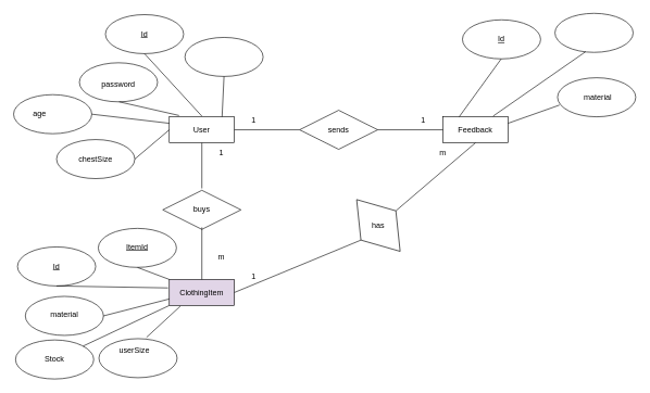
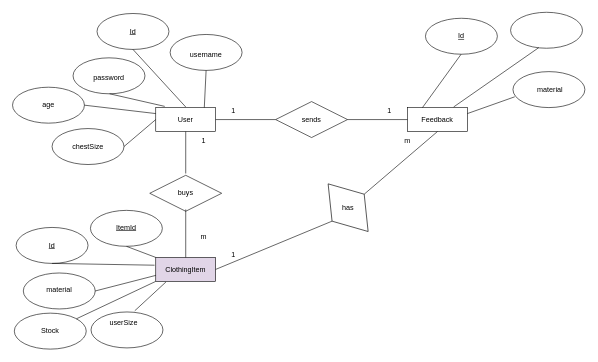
  <mxCell id="0" />
  <mxCell id="1" parent="0" />
  <mxCell id="2" value="sends" style="shape=rhombus;perimeter=rhombusPerimeter;whiteSpace=wrap;html=1;align=center;" vertex="1" parent="1"><mxGeometry x="459" y="169" width="120" height="60" as="geometry" /></mxCell>
  <mxCell id="3" value="User" style="whiteSpace=wrap;html=1;align=center;" vertex="1" parent="1"><mxGeometry x="259" y="179" width="100" height="40" as="geometry" /></mxCell>
  <mxCell id="4" value="" style="line;strokeWidth=1;rotatable=0;dashed=0;labelPosition=right;align=left;verticalAlign=middle;spacingTop=0;spacingLeft=6;points=[];portConstraint=eastwest;" vertex="1" parent="1"><mxGeometry x="359" y="194" width="100" height="10" as="geometry" /></mxCell>
  <mxCell id="5" value="Feedback" style="whiteSpace=wrap;html=1;align=center;" vertex="1" parent="1"><mxGeometry x="679" y="179" width="100" height="40" as="geometry" /></mxCell>
  <mxCell id="6" value="" style="endArrow=none;html=1;rounded=0;entryX=0;entryY=0.5;entryDx=0;entryDy=0;" edge="1" parent="1" target="5"><mxGeometry width="50" height="50" relative="1" as="geometry"><mxPoint x="579" y="199" as="sourcePoint" /><mxPoint x="629" y="149" as="targetPoint" /></mxGeometry></mxCell>
  <mxCell id="7" value="ClothingItem" style="whiteSpace=wrap;html=1;align=center;fillColor=#e1d5e7;" vertex="1" parent="1"><mxGeometry x="259" y="429" width="100" height="40" as="geometry" /></mxCell>
  <mxCell id="8" value="1" style="text;html=1;strokeColor=none;fillColor=none;align=center;verticalAlign=middle;whiteSpace=wrap;rounded=0;" vertex="1" parent="1"><mxGeometry x="359" y="169" width="60" height="30" as="geometry" /></mxCell>
  <mxCell id="9" value="1" style="text;html=1;strokeColor=none;fillColor=none;align=center;verticalAlign=middle;whiteSpace=wrap;rounded=0;" vertex="1" parent="1"><mxGeometry x="619" y="169" width="60" height="30" as="geometry" /></mxCell>
  <mxCell id="10" value="1" style="text;html=1;strokeColor=none;fillColor=none;align=center;verticalAlign=middle;whiteSpace=wrap;rounded=0;" vertex="1" parent="1"><mxGeometry x="309" y="219" width="60" height="30" as="geometry" /></mxCell>
  <mxCell id="11" value="m" style="text;html=1;strokeColor=none;fillColor=none;align=center;verticalAlign=middle;whiteSpace=wrap;rounded=0;" vertex="1" parent="1"><mxGeometry x="309" y="379" width="60" height="30" as="geometry" /></mxCell>
  <mxCell id="12" value="buys" style="shape=rhombus;perimeter=rhombusPerimeter;whiteSpace=wrap;html=1;align=center;" vertex="1" parent="1"><mxGeometry x="249" y="292" width="120" height="60" as="geometry" /></mxCell>
  <mxCell id="13" value="" style="endArrow=none;html=1;rounded=0;entryX=0;entryY=0;entryDx=0;entryDy=0;" edge="1" parent="1" target="10"><mxGeometry width="50" height="50" relative="1" as="geometry"><mxPoint x="309" y="289" as="sourcePoint" /><mxPoint x="629" y="449" as="targetPoint" /></mxGeometry></mxCell>
  <mxCell id="14" value="" style="endArrow=none;html=1;rounded=0;exitX=0.5;exitY=0;exitDx=0;exitDy=0;" edge="1" parent="1" source="7"><mxGeometry width="50" height="50" relative="1" as="geometry"><mxPoint x="259" y="399" as="sourcePoint" /><mxPoint x="309" y="349" as="targetPoint" /></mxGeometry></mxCell>
  <mxCell id="15" value="" style="shape=rhombus;perimeter=rhombusPerimeter;whiteSpace=wrap;html=1;align=center;rotation=50;" vertex="1" parent="1"><mxGeometry x="528.06" y="311.02" width="103.83" height="70" as="geometry" /></mxCell>
  <mxCell id="16" value="" style="endArrow=none;html=1;rounded=0;exitX=0.5;exitY=0;exitDx=0;exitDy=0;" edge="1" parent="1" source="15"><mxGeometry width="50" height="50" relative="1" as="geometry"><mxPoint x="679" y="269" as="sourcePoint" /><mxPoint x="729" y="219" as="targetPoint" /></mxGeometry></mxCell>
  <mxCell id="17" value="" style="endArrow=none;html=1;rounded=0;exitX=1;exitY=0.5;exitDx=0;exitDy=0;entryX=0.5;entryY=1;entryDx=0;entryDy=0;" edge="1" parent="1" source="7" target="15"><mxGeometry width="50" height="50" relative="1" as="geometry"><mxPoint x="479" y="399" as="sourcePoint" /><mxPoint x="529" y="349" as="targetPoint" /></mxGeometry></mxCell>
  <mxCell id="18" value="has" style="text;html=1;strokeColor=none;fillColor=none;align=center;verticalAlign=middle;whiteSpace=wrap;rounded=0;" vertex="1" parent="1"><mxGeometry x="549.97" y="331.02" width="60" height="30" as="geometry" /></mxCell>
  <mxCell id="19" value="1" style="text;html=1;strokeColor=none;fillColor=none;align=center;verticalAlign=middle;whiteSpace=wrap;rounded=0;" vertex="1" parent="1"><mxGeometry x="359" y="409" width="60" height="30" as="geometry" /></mxCell>
  <mxCell id="20" value="m" style="text;html=1;strokeColor=none;fillColor=none;align=center;verticalAlign=middle;whiteSpace=wrap;rounded=0;" vertex="1" parent="1"><mxGeometry x="649" y="219" width="60" height="30" as="geometry" /></mxCell>
  <mxCell id="21" value="" style="ellipse;whiteSpace=wrap;html=1;" vertex="1" parent="1"><mxGeometry x="161" y="22" width="120" height="60" as="geometry" /></mxCell>
  <mxCell id="22" value="" style="endArrow=none;html=1;rounded=0;exitX=0.5;exitY=1;exitDx=0;exitDy=0;" edge="1" parent="1" source="21"><mxGeometry relative="1" as="geometry"><mxPoint x="200" y="60" as="sourcePoint" /><mxPoint x="309" y="178" as="targetPoint" /></mxGeometry></mxCell>
  <mxCell id="23" value="" style="ellipse;whiteSpace=wrap;html=1;" vertex="1" parent="1"><mxGeometry x="283" y="57" width="120" height="60" as="geometry" /></mxCell>
  <mxCell id="24" value="" style="endArrow=none;html=1;rounded=0;exitX=0.5;exitY=1;exitDx=0;exitDy=0;" edge="1" parent="1" source="23"><mxGeometry relative="1" as="geometry"><mxPoint x="271" y="156" as="sourcePoint" /><mxPoint x="340" y="179" as="targetPoint" /></mxGeometry></mxCell>
  <mxCell id="25" value="" style="ellipse;whiteSpace=wrap;html=1;" vertex="1" parent="1"><mxGeometry x="121" y="96" width="120" height="60" as="geometry" /></mxCell>
  <mxCell id="26" value="" style="endArrow=none;html=1;rounded=0;" edge="1" parent="1"><mxGeometry relative="1" as="geometry"><mxPoint x="182" y="156" as="sourcePoint" /><mxPoint x="274" y="177" as="targetPoint" /></mxGeometry></mxCell>
  <mxCell id="27" value="&lt;u&gt;Id&lt;/u&gt;" style="text;html=1;strokeColor=none;fillColor=none;align=center;verticalAlign=middle;whiteSpace=wrap;rounded=0;" vertex="1" parent="1"><mxGeometry x="191" y="37" width="60" height="30" as="geometry" /></mxCell>
+ <mxCell id="28" value="username" style="text;html=1;strokeColor=none;fillColor=none;align=center;verticalAlign=middle;whiteSpace=wrap;rounded=0;" vertex="1" parent="1"><mxGeometry x="313" y="76" width="60" height="30" as="geometry" /></mxCell>
  <mxCell id="29" value="password" style="text;html=1;strokeColor=none;fillColor=none;align=center;verticalAlign=middle;whiteSpace=wrap;rounded=0;" vertex="1" parent="1"><mxGeometry x="151" y="115" width="60" height="30" as="geometry" /></mxCell>
  <mxCell id="30" value="" style="ellipse;whiteSpace=wrap;html=1;" vertex="1" parent="1"><mxGeometry x="20" y="145" width="120" height="60" as="geometry" /></mxCell>
  <mxCell id="31" value="" style="endArrow=none;html=1;rounded=0;entryX=0;entryY=0.25;entryDx=0;entryDy=0;exitX=1;exitY=0.5;exitDx=0;exitDy=0;" edge="1" parent="1" source="30" target="3"><mxGeometry relative="1" as="geometry"><mxPoint x="185" y="223" as="sourcePoint" /><mxPoint x="277" y="244" as="targetPoint" /></mxGeometry></mxCell>
- <mxCell id="32" value="age" style="text;html=1;strokeColor=none;fillColor=none;align=center;verticalAlign=middle;whiteSpace=wrap;rounded=0;" vertex="1" parent="1"><mxGeometry x="30" y="160" width="60" height="30" as="geometry" /></mxCell>
+ <mxCell id="32" value="age" style="text;html=1;strokeColor=none;fillColor=none;align=center;verticalAlign=middle;whiteSpace=wrap;rounded=0;" vertex="1" parent="1"><mxGeometry x="50" y="160" width="60" height="30" as="geometry" /></mxCell>
  <mxCell id="33" value="" style="ellipse;whiteSpace=wrap;html=1;" vertex="1" parent="1"><mxGeometry x="86" y="214" width="120" height="60" as="geometry" /></mxCell>
  <mxCell id="34" value="" style="endArrow=none;html=1;rounded=0;entryX=0;entryY=0.5;entryDx=0;entryDy=0;exitX=1;exitY=0.5;exitDx=0;exitDy=0;" edge="1" parent="1" source="33" target="3"><mxGeometry relative="1" as="geometry"><mxPoint x="221" y="241" as="sourcePoint" /><mxPoint x="263" y="310" as="targetPoint" /></mxGeometry></mxCell>
  <mxCell id="35" value="chestSize" style="text;html=1;strokeColor=none;fillColor=none;align=center;verticalAlign=middle;whiteSpace=wrap;rounded=0;" vertex="1" parent="1"><mxGeometry x="116" y="229" width="60" height="30" as="geometry" /></mxCell>
  <mxCell id="36" value="" style="ellipse;whiteSpace=wrap;html=1;" vertex="1" parent="1"><mxGeometry x="26" y="379" width="120" height="60" as="geometry" /></mxCell>
  <mxCell id="37" value="" style="endArrow=none;html=1;rounded=0;exitX=0.5;exitY=1;exitDx=0;exitDy=0;" edge="1" source="36" parent="1"><mxGeometry relative="1" as="geometry"><mxPoint x="67" y="353.5" as="sourcePoint" /><mxPoint x="257" y="442" as="targetPoint" /></mxGeometry></mxCell>
  <mxCell id="38" value="" style="ellipse;whiteSpace=wrap;html=1;" vertex="1" parent="1"><mxGeometry x="150" y="350.5" width="120" height="60" as="geometry" /></mxCell>
  <mxCell id="39" value="" style="endArrow=none;html=1;rounded=0;exitX=0.5;exitY=1;exitDx=0;exitDy=0;entryX=0;entryY=0;entryDx=0;entryDy=0;" edge="1" source="38" parent="1" target="7"><mxGeometry relative="1" as="geometry"><mxPoint x="138" y="449.5" as="sourcePoint" /><mxPoint x="207" y="472.5" as="targetPoint" /></mxGeometry></mxCell>
  <mxCell id="40" value="" style="ellipse;whiteSpace=wrap;html=1;" vertex="1" parent="1"><mxGeometry x="38" y="455" width="120" height="60" as="geometry" /></mxCell>
  <mxCell id="41" value="" style="endArrow=none;html=1;rounded=0;entryX=0;entryY=0.75;entryDx=0;entryDy=0;exitX=1;exitY=0.5;exitDx=0;exitDy=0;" edge="1" parent="1" source="40" target="7"><mxGeometry relative="1" as="geometry"><mxPoint x="49" y="449.5" as="sourcePoint" /><mxPoint x="141" y="470.5" as="targetPoint" /></mxGeometry></mxCell>
  <mxCell id="42" value="&lt;u&gt;Id&lt;/u&gt;" style="text;html=1;strokeColor=none;fillColor=none;align=center;verticalAlign=middle;whiteSpace=wrap;rounded=0;" vertex="1" parent="1"><mxGeometry x="56" y="394" width="60" height="30" as="geometry" /></mxCell>
  <mxCell id="43" value="&lt;u&gt;ItemId&lt;/u&gt;" style="text;html=1;strokeColor=none;fillColor=none;align=center;verticalAlign=middle;whiteSpace=wrap;rounded=0;" vertex="1" parent="1"><mxGeometry x="180" y="364" width="60" height="30" as="geometry" /></mxCell>
  <mxCell id="44" value="material" style="text;html=1;strokeColor=none;fillColor=none;align=center;verticalAlign=middle;whiteSpace=wrap;rounded=0;" vertex="1" parent="1"><mxGeometry x="68" y="469" width="60" height="30" as="geometry" /></mxCell>
  <mxCell id="45" value="" style="ellipse;whiteSpace=wrap;html=1;" vertex="1" parent="1"><mxGeometry x="23" y="522" width="120" height="60" as="geometry" /></mxCell>
  <mxCell id="46" value="" style="endArrow=none;html=1;rounded=0;entryX=0;entryY=1;entryDx=0;entryDy=0;" edge="1" parent="1" source="45" target="7"><mxGeometry relative="1" as="geometry"><mxPoint x="166.5" y="580" as="sourcePoint" /><mxPoint x="235.5" y="603" as="targetPoint" /></mxGeometry></mxCell>
  <mxCell id="47" value="" style="ellipse;whiteSpace=wrap;html=1;" vertex="1" parent="1"><mxGeometry x="151" y="520" width="120" height="60" as="geometry" /></mxCell>
  <mxCell id="48" value="" style="endArrow=none;html=1;rounded=0;entryX=0.17;entryY=1.025;entryDx=0;entryDy=0;entryPerimeter=0;exitX=0.608;exitY=-0.033;exitDx=0;exitDy=0;exitPerimeter=0;" edge="1" parent="1" source="47" target="7"><mxGeometry relative="1" as="geometry"><mxPoint x="327.5" y="588" as="sourcePoint" /><mxPoint x="396.5" y="611" as="targetPoint" /></mxGeometry></mxCell>
  <mxCell id="49" value="Stock" style="text;html=1;strokeColor=none;fillColor=none;align=center;verticalAlign=middle;whiteSpace=wrap;rounded=0;" vertex="1" parent="1"><mxGeometry x="53" y="537" width="60" height="30" as="geometry" /></mxCell>
  <mxCell id="50" value="userSize" style="text;html=1;strokeColor=none;fillColor=none;align=center;verticalAlign=middle;whiteSpace=wrap;rounded=0;" vertex="1" parent="1"><mxGeometry x="161.5" y="523" width="87" height="30" as="geometry" /></mxCell>
  <mxCell id="51" value="" style="ellipse;whiteSpace=wrap;html=1;" vertex="1" parent="1"><mxGeometry x="709" y="30" width="120" height="60" as="geometry" /></mxCell>
  <mxCell id="52" value="" style="endArrow=none;html=1;rounded=0;entryX=0.25;entryY=0;entryDx=0;entryDy=0;" edge="1" parent="1" target="5"><mxGeometry relative="1" as="geometry"><mxPoint x="768.5" y="90" as="sourcePoint" /><mxPoint x="837.5" y="113" as="targetPoint" /></mxGeometry></mxCell>
  <mxCell id="53" value="" style="ellipse;whiteSpace=wrap;html=1;" vertex="1" parent="1"><mxGeometry x="851" y="20" width="120" height="60" as="geometry" /></mxCell>
  <mxCell id="54" value="" style="endArrow=none;html=1;rounded=0;exitX=0.392;exitY=0.983;exitDx=0;exitDy=0;exitPerimeter=0;" edge="1" parent="1" source="53"><mxGeometry relative="1" as="geometry"><mxPoint x="860.5" y="199" as="sourcePoint" /><mxPoint x="756" y="178" as="targetPoint" /></mxGeometry></mxCell>
  <mxCell id="55" value="" style="ellipse;whiteSpace=wrap;html=1;" vertex="1" parent="1"><mxGeometry x="855" y="119" width="120" height="60" as="geometry" /></mxCell>
  <mxCell id="56" value="" style="endArrow=none;html=1;rounded=0;entryX=0.025;entryY=0.7;entryDx=0;entryDy=0;entryPerimeter=0;exitX=1;exitY=0.25;exitDx=0;exitDy=0;" edge="1" parent="1" source="5" target="55"><mxGeometry relative="1" as="geometry"><mxPoint x="812.5" y="292" as="sourcePoint" /><mxPoint x="881.5" y="315" as="targetPoint" /></mxGeometry></mxCell>
  <mxCell id="57" value="material" style="text;html=1;strokeColor=none;fillColor=none;align=center;verticalAlign=middle;whiteSpace=wrap;rounded=0;" vertex="1" parent="1"><mxGeometry x="887" y="134" width="60" height="30" as="geometry" /></mxCell>
  <mxCell id="58" value="&lt;u&gt;Id&lt;/u&gt;" style="text;html=1;strokeColor=none;fillColor=none;align=center;verticalAlign=middle;whiteSpace=wrap;rounded=0;" vertex="1" parent="1"><mxGeometry x="739" y="45" width="60" height="30" as="geometry" /></mxCell>
